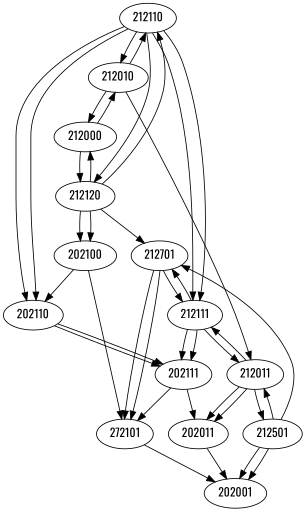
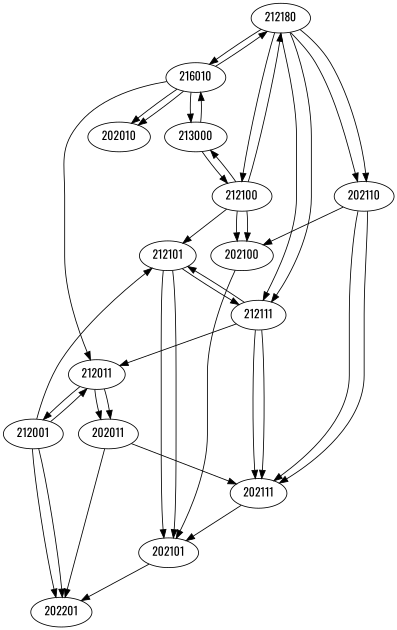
  digraph {
    fontname=Oswald
    node [fontname=Oswald]
    edge [fontname=Oswald penwidth=1]
-   n1 [label=202001]
+   n1 [label=202201]
+   n2 [label=202010]
    n3 [label=202011]
    n4 [label=202100]
-   n5 [label=272101]
+   n5 [label=202101]
    n6 [label=202110]
    n7 [label=202111]
-   n8 [label=212000]
-   n9 [label=212010]
-   n10 [label=212120]
+   n8 [label=213000]
+   n9 [label=216010]
+   n10 [label=212100]
    n11 [label=212011]
-   n12 [label=212110]
-   n13 [label=212701]
-   n14 [label=212501]
+   n12 [label=212180]
+   n13 [label=212101]
+   n14 [label=212001]
    n15 [label=212111]
    n3 -> n1
    n4 -> n5
    n5 -> n1
-   n4 -> n6
+   n6 -> n4
    n6 -> n7
    n6 -> n7
-   n7 -> n3
+   n3 -> n7
    n7 -> n5
    n8 -> n9
    n8 -> n10
+   n9 -> n2
+   n9 -> n2
    n9 -> n8
    n9 -> n11
    n9 -> n12
    n10 -> n4
    n10 -> n4
    n10 -> n8
    n10 -> n12
    n10 -> n13
    n11 -> n3
    n11 -> n3
    n11 -> n14
-   n11 -> n15
    n12 -> n6
    n12 -> n6
    n12 -> n9
    n12 -> n10
    n12 -> n15
    n12 -> n15
    n13 -> n5
    n13 -> n5
    n13 -> n15
    n14 -> n1
    n14 -> n1
    n14 -> n11
    n14 -> n13
    n15 -> n7
    n15 -> n7
    n15 -> n11
    n15 -> n13
  }
